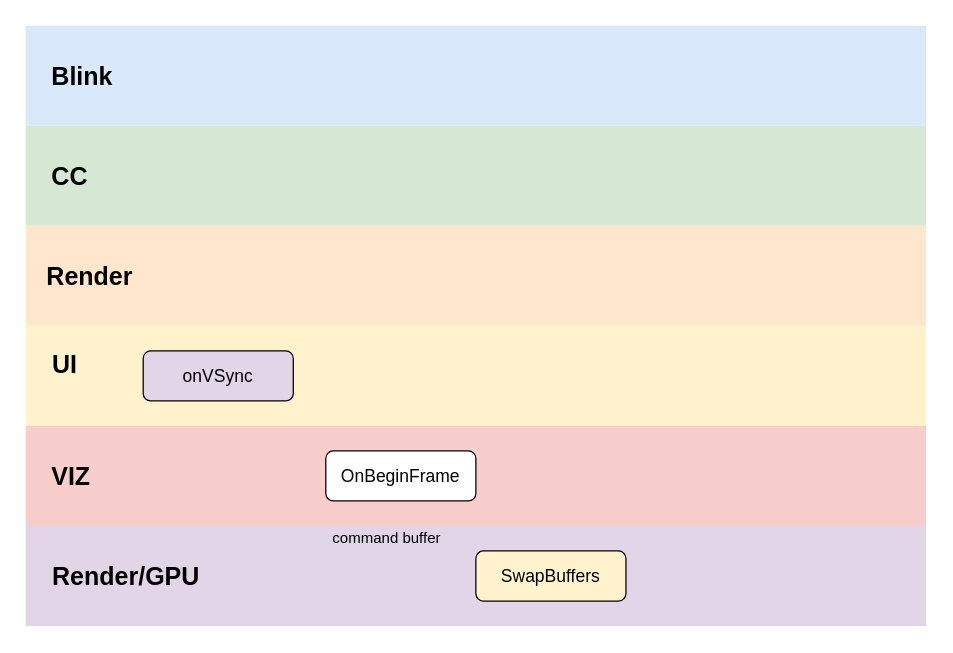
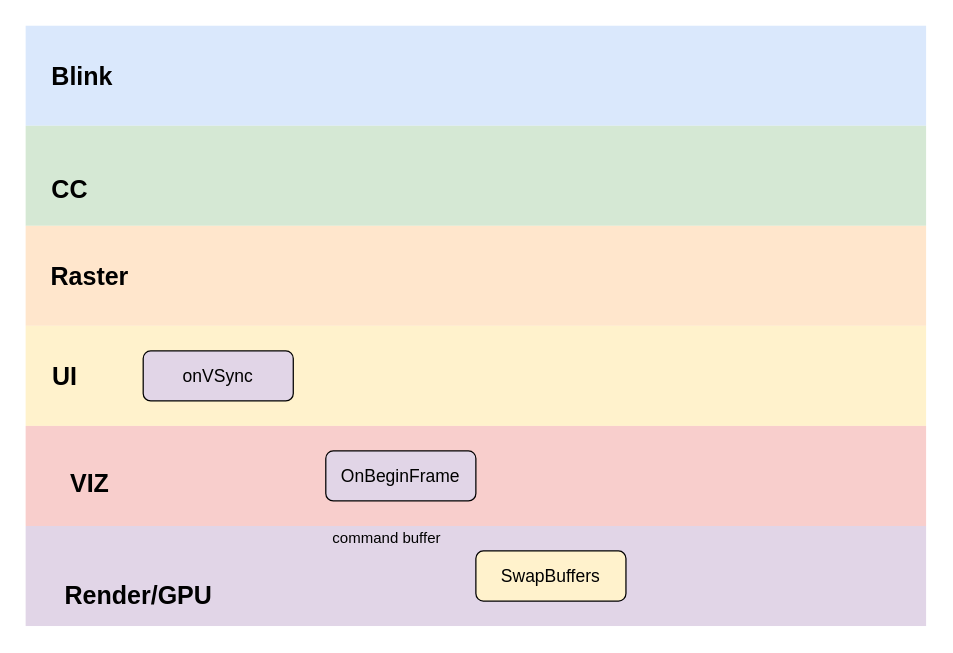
  <mxCell id="0" />
  <mxCell id="1" parent="0" />
  <mxCell id="2" value="" style="rounded=0;whiteSpace=wrap;html=1;fillColor=#e1d5e7;strokeColor=none;" vertex="1" parent="1"><mxGeometry x="20" y="420" width="720" height="80" as="geometry" /></mxCell>
  <mxCell id="3" value="" style="rounded=0;whiteSpace=wrap;html=1;fillColor=#dae8fc;strokeColor=none;" vertex="1" parent="1"><mxGeometry x="20" y="20" width="720" height="80" as="geometry" /></mxCell>
  <mxCell id="4" value="" style="rounded=0;whiteSpace=wrap;html=1;fillColor=#d5e8d4;strokeColor=none;" vertex="1" parent="1"><mxGeometry x="20" y="100" width="720" height="80" as="geometry" /></mxCell>
  <mxCell id="5" value="" style="rounded=0;whiteSpace=wrap;html=1;fillColor=#ffe6cc;strokeColor=none;" vertex="1" parent="1"><mxGeometry x="20" y="180" width="720" height="80" as="geometry" /></mxCell>
  <mxCell id="6" value="" style="rounded=0;whiteSpace=wrap;html=1;fillColor=#fff2cc;strokeColor=none;" vertex="1" parent="1"><mxGeometry x="20" y="260" width="720" height="80" as="geometry" /></mxCell>
  <mxCell id="7" value="" style="rounded=0;whiteSpace=wrap;html=1;fillColor=#f8cecc;strokeColor=none;" vertex="1" parent="1"><mxGeometry x="20" y="340" width="720" height="80" as="geometry" /></mxCell>
  <mxCell id="8" value="Blink" style="text;html=1;resizable=0;autosize=1;align=center;verticalAlign=middle;points=[];fillColor=none;strokeColor=none;rounded=0;fontSize=20;fontStyle=1" vertex="1" parent="1"><mxGeometry x="35" y="45" width="60" height="30" as="geometry" /></mxCell>
- <mxCell id="9" value="CC" style="text;html=1;resizable=0;autosize=1;align=center;verticalAlign=middle;points=[];fillColor=none;strokeColor=none;rounded=0;fontSize=20;fontStyle=1" vertex="1" parent="1"><mxGeometry x="35" y="125" width="40" height="30" as="geometry" /></mxCell>
- <mxCell id="10" value="Render" style="text;html=1;resizable=0;autosize=1;align=center;verticalAlign=middle;points=[];fillColor=none;strokeColor=none;rounded=0;fontSize=20;fontStyle=1" vertex="1" parent="1"><mxGeometry x="31" y="205" width="80" height="30" as="geometry" /></mxCell>
- <mxCell id="11" value="UI" style="text;html=1;resizable=0;autosize=1;align=center;verticalAlign=middle;points=[];fillColor=none;strokeColor=none;rounded=0;fontSize=20;fontStyle=1" vertex="1" parent="1"><mxGeometry x="31" y="275" width="40" height="30" as="geometry" /></mxCell>
- <mxCell id="12" value="VIZ" style="text;html=1;resizable=0;autosize=1;align=center;verticalAlign=middle;points=[];fillColor=none;strokeColor=none;rounded=0;fontSize=20;fontStyle=1" vertex="1" parent="1"><mxGeometry x="31" y="365" width="50" height="30" as="geometry" /></mxCell>
+ <mxCell id="9" value="CC" style="text;html=1;resizable=0;autosize=1;align=center;verticalAlign=middle;points=[];fillColor=none;strokeColor=none;rounded=0;fontSize=20;fontStyle=1" vertex="1" parent="1"><mxGeometry x="35" y="135" width="40" height="30" as="geometry" /></mxCell>
+ <mxCell id="10" value="Raster" style="text;html=1;resizable=0;autosize=1;align=center;verticalAlign=middle;points=[];fillColor=none;strokeColor=none;rounded=0;fontSize=20;fontStyle=1" vertex="1" parent="1"><mxGeometry x="31" y="205" width="80" height="30" as="geometry" /></mxCell>
+ <mxCell id="11" value="UI" style="text;html=1;resizable=0;autosize=1;align=center;verticalAlign=middle;points=[];fillColor=none;strokeColor=none;rounded=0;fontSize=20;fontStyle=1" vertex="1" parent="1"><mxGeometry x="31" y="285" width="40" height="30" as="geometry" /></mxCell>
+ <mxCell id="12" value="VIZ" style="text;html=1;resizable=0;autosize=1;align=center;verticalAlign=middle;points=[];fillColor=none;strokeColor=none;rounded=0;fontSize=20;fontStyle=1" vertex="1" parent="1"><mxGeometry x="46" y="370" width="50" height="30" as="geometry" /></mxCell>
  <mxCell id="13" value="onVSync" style="rounded=1;whiteSpace=wrap;html=1;fontSize=14;fillColor=#e1d5e7;" vertex="1" parent="1"><mxGeometry x="114" y="280" width="120" height="40" as="geometry" /></mxCell>
- <mxCell id="14" value="OnBeginFrame" style="rounded=1;whiteSpace=wrap;html=1;fontSize=14;" vertex="1" parent="1"><mxGeometry x="260" y="360" width="120" height="40" as="geometry" /></mxCell>
- <mxCell id="15" value="Render/GPU" style="text;html=1;resizable=0;autosize=1;align=center;verticalAlign=middle;points=[];fillColor=none;strokeColor=none;rounded=0;fontSize=20;fontStyle=1" vertex="1" parent="1"><mxGeometry x="35" y="445" width="130" height="30" as="geometry" /></mxCell>
+ <mxCell id="14" value="OnBeginFrame" style="rounded=1;whiteSpace=wrap;html=1;fontSize=14;fillColor=#e1d5e7;" vertex="1" parent="1"><mxGeometry x="260" y="360" width="120" height="40" as="geometry" /></mxCell>
+ <mxCell id="15" value="Render/GPU" style="text;html=1;resizable=0;autosize=1;align=center;verticalAlign=middle;points=[];fillColor=none;strokeColor=none;rounded=0;fontSize=20;fontStyle=1" vertex="1" parent="1"><mxGeometry x="45" y="460" width="130" height="30" as="geometry" /></mxCell>
  <mxCell id="16" value="SwapBuffers" style="rounded=1;whiteSpace=wrap;html=1;fontSize=14;fillColor=#fff2cc;" vertex="1" parent="1"><mxGeometry x="380" y="440" width="120" height="40" as="geometry" /></mxCell>
  <mxCell id="17" value="command buffer" style="text;html=1;strokeColor=none;fillColor=none;align=center;verticalAlign=middle;whiteSpace=wrap;rounded=0;fontSize=12;" vertex="1" parent="1"><mxGeometry x="234" y="420" width="150" height="20" as="geometry" /></mxCell>
